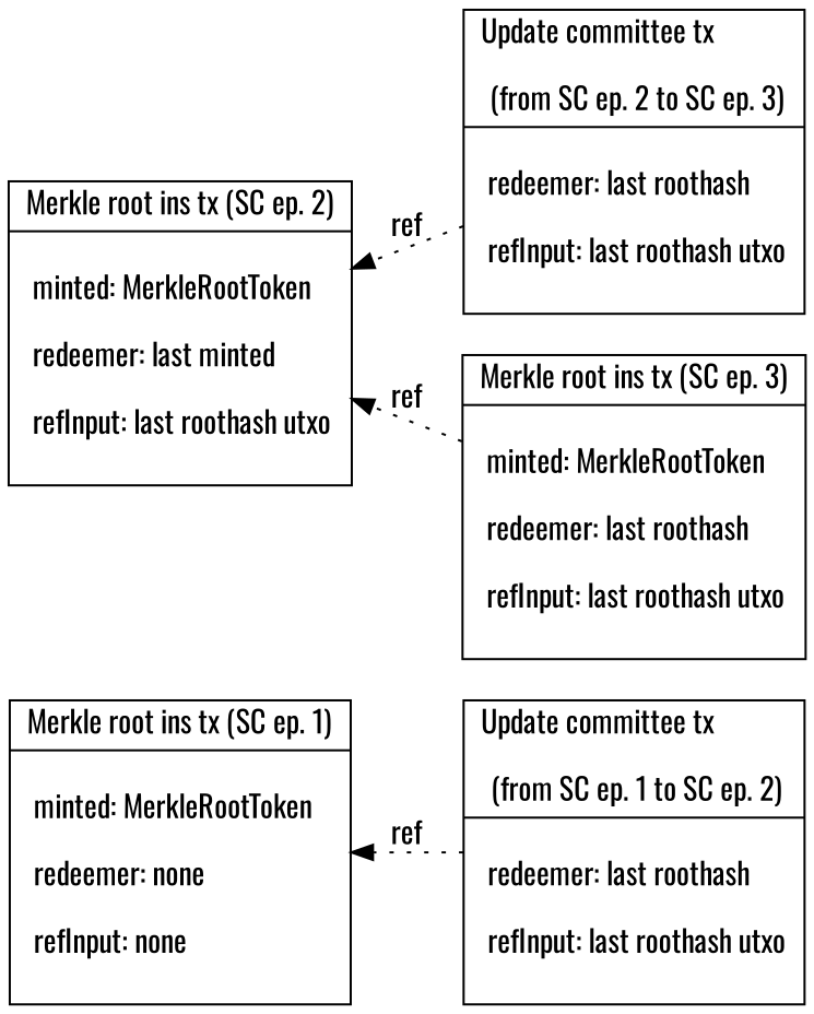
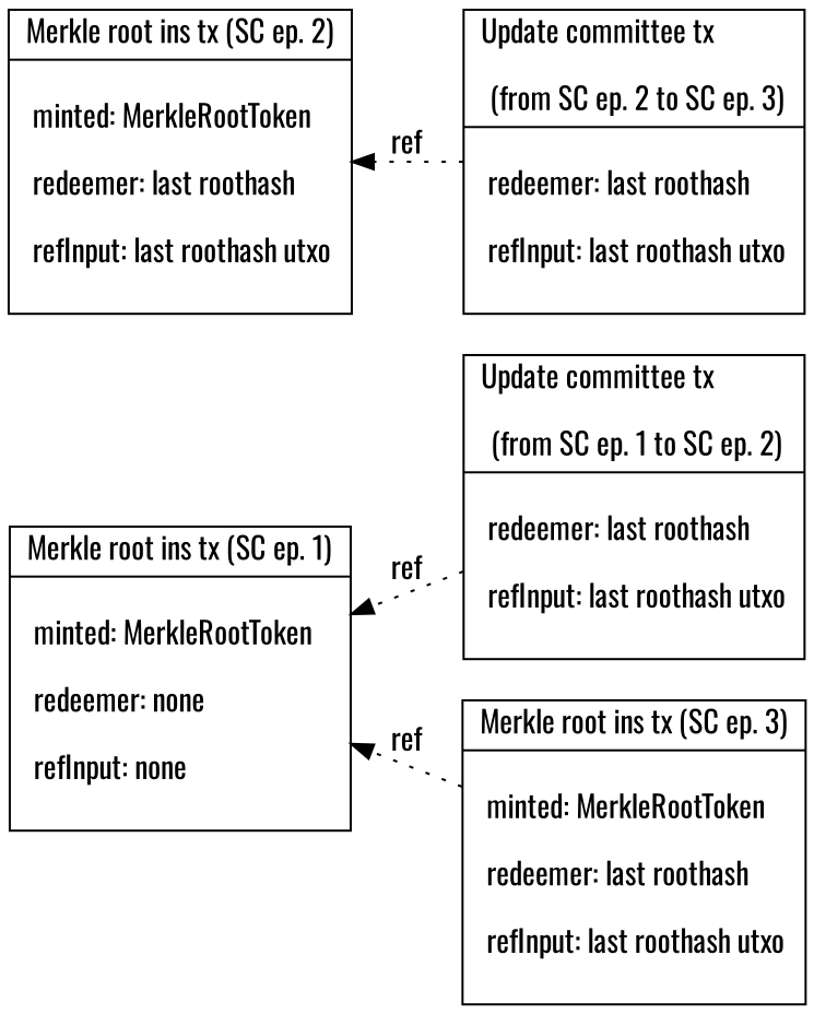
  strict digraph {
    fontname=Oswald
    rankdir=RL
    node [fontname=Oswald shape=record]
    edge [fontname=Oswald style=dotted]
    n1 [label="Merkle root ins tx (SC ep. 1) |\n      minted: MerkleRootToken\l\n      redeemer: none\l\n      refInput: none\l\n    "]
    n2 [label="Update committee tx\l\n      (from SC ep. 1 to SC ep. 2) |\n      redeemer: last roothash\l\n      refInput: last roothash utxo\l\n    "]
-   n3 [label="Merkle root ins tx (SC ep. 2) |\n      minted: MerkleRootToken\l\n      redeemer: last minted\l\n      refInput: last roothash utxo\l\n    "]
+   n3 [label="Merkle root ins tx (SC ep. 2) |\n      minted: MerkleRootToken\l\n      redeemer: last roothash\l\n      refInput: last roothash utxo\l\n    "]
    n4 [label="Update committee tx\l\n      (from SC ep. 2 to SC ep. 3) |\n      redeemer: last roothash\l\n      refInput: last roothash utxo\l\n    "]
    n5 [label="Merkle root ins tx (SC ep. 3) |\n      minted: MerkleRootToken\l\n      redeemer: last roothash\l\n      refInput: last roothash utxo\l\n    "]
    n2 -> n1 [label=ref]
    n4 -> n3 [label=ref]
-   n5 -> n3 [label=ref]
+   n5 -> n1 [label=ref]
  }
